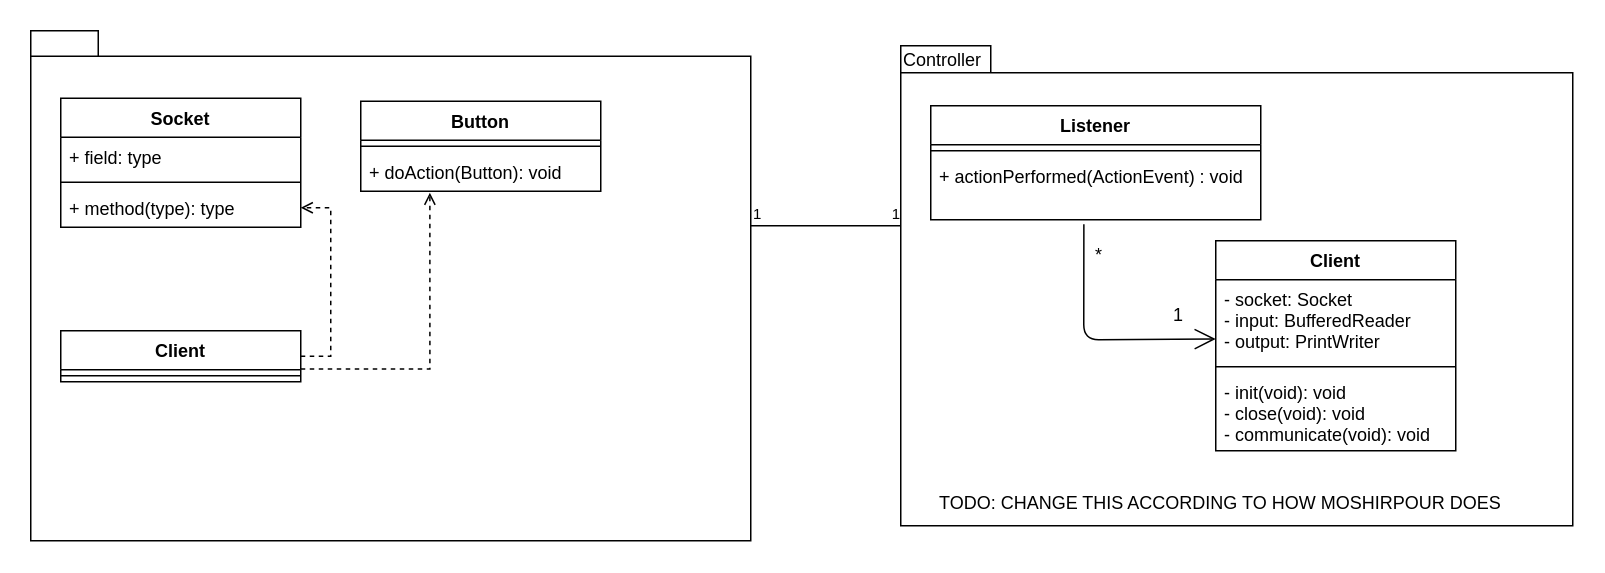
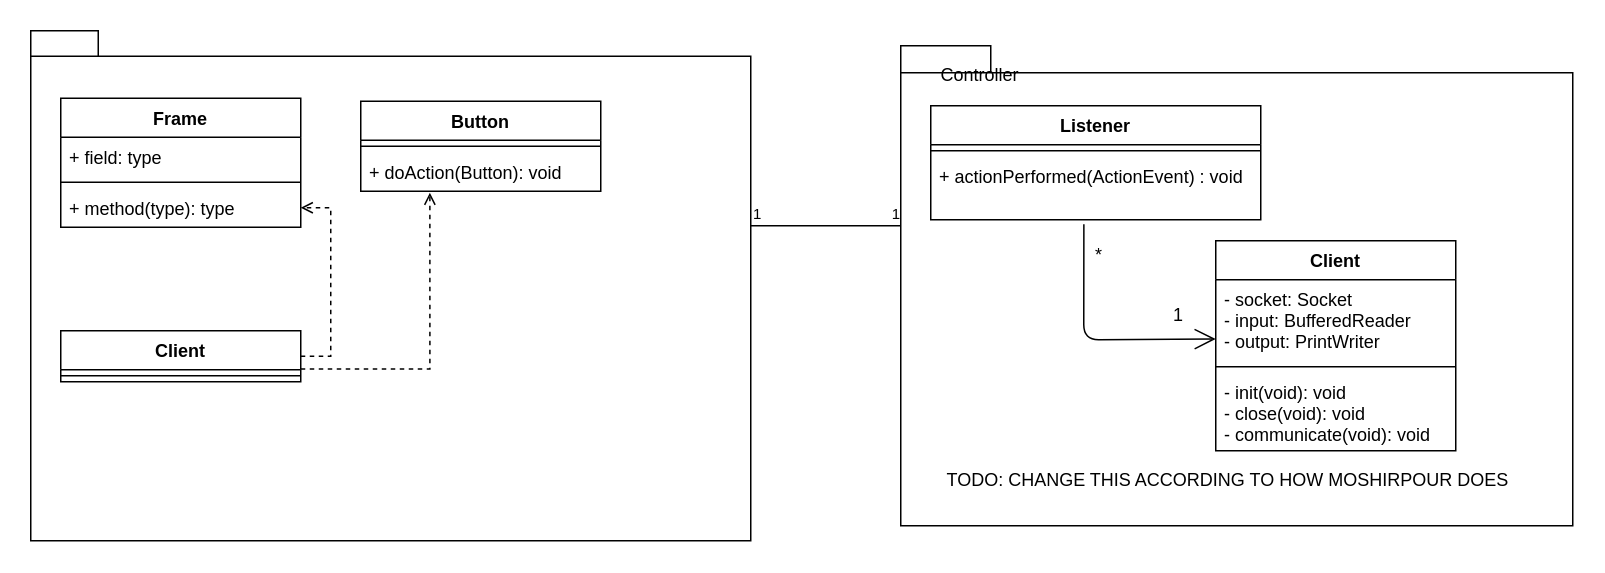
  <mxCell id="0" />
  <mxCell id="1" parent="0" />
  <mxCell id="2" value="" style="shape=folder;fontStyle=1;spacingTop=10;tabWidth=45;tabHeight=17;tabPosition=left;html=1;" vertex="1" parent="1"><mxGeometry x="20" y="20" width="480" height="340" as="geometry" /></mxCell>
  <mxCell id="3" value="" style="shape=folder;fontStyle=1;spacingTop=10;tabWidth=60;tabHeight=18;tabPosition=left;html=1;" vertex="1" parent="1"><mxGeometry x="600" y="30" width="448" height="320" as="geometry" /></mxCell>
- <mxCell id="4" value="Controller" style="text;html=1;resizable=0;points=[];autosize=1;align=left;verticalAlign=top;spacingTop=-4;" vertex="1" parent="1"><mxGeometry x="600" y="30" width="70" height="20" as="geometry" /></mxCell>
+ <mxCell id="4" value="Controller" style="text;html=1;resizable=0;points=[];autosize=1;align=left;verticalAlign=top;spacingTop=-4;" vertex="1" parent="1"><mxGeometry x="625" y="40" width="70" height="20" as="geometry" /></mxCell>
  <mxCell id="5" value="" style="endArrow=none;html=1;edgeStyle=orthogonalEdgeStyle;" edge="1" parent="1"><mxGeometry relative="1" as="geometry"><mxPoint x="500" y="150" as="sourcePoint" /><mxPoint x="600" y="150" as="targetPoint" /></mxGeometry></mxCell>
  <mxCell id="6" value="1" style="resizable=0;html=1;align=left;verticalAlign=bottom;labelBackgroundColor=#ffffff;fontSize=10;" connectable="0" vertex="1" parent="5"><mxGeometry x="-1" relative="1" as="geometry" /></mxCell>
  <mxCell id="7" value="1" style="resizable=0;html=1;align=right;verticalAlign=bottom;labelBackgroundColor=#ffffff;fontSize=10;" connectable="0" vertex="1" parent="5"><mxGeometry x="1" relative="1" as="geometry" /></mxCell>
  <mxCell id="8" value="Listener&#10;" style="swimlane;fontStyle=1;align=center;verticalAlign=top;childLayout=stackLayout;horizontal=1;startSize=26;horizontalStack=0;resizeParent=1;resizeParentMax=0;resizeLast=0;collapsible=1;marginBottom=0;" vertex="1" parent="1"><mxGeometry x="620" y="70" width="220" height="76" as="geometry" /></mxCell>
  <mxCell id="9" value="" style="line;strokeWidth=1;fillColor=none;align=left;verticalAlign=middle;spacingTop=-1;spacingLeft=3;spacingRight=3;rotatable=0;labelPosition=right;points=[];portConstraint=eastwest;" vertex="1" parent="8"><mxGeometry y="26" width="220" height="8" as="geometry" /></mxCell>
  <mxCell id="10" value="+ actionPerformed(ActionEvent) : void" style="text;strokeColor=none;fillColor=none;align=left;verticalAlign=top;spacingLeft=4;spacingRight=4;overflow=hidden;rotatable=0;points=[[0,0.5],[1,0.5]];portConstraint=eastwest;" vertex="1" parent="8"><mxGeometry y="34" width="220" height="42" as="geometry" /></mxCell>
  <mxCell id="11" value="Client" style="swimlane;fontStyle=1;align=center;verticalAlign=top;childLayout=stackLayout;horizontal=1;startSize=26;horizontalStack=0;resizeParent=1;resizeParentMax=0;resizeLast=0;collapsible=1;marginBottom=0;" vertex="1" parent="1"><mxGeometry x="810" y="160" width="160" height="140" as="geometry" /></mxCell>
  <mxCell id="12" value="- socket: Socket&#10;- input: BufferedReader&#10;- output: PrintWriter&#10;" style="text;strokeColor=none;fillColor=none;align=left;verticalAlign=top;spacingLeft=4;spacingRight=4;overflow=hidden;rotatable=0;points=[[0,0.5],[1,0.5]];portConstraint=eastwest;" vertex="1" parent="11"><mxGeometry y="26" width="160" height="54" as="geometry" /></mxCell>
  <mxCell id="13" value="" style="line;strokeWidth=1;fillColor=none;align=left;verticalAlign=middle;spacingTop=-1;spacingLeft=3;spacingRight=3;rotatable=0;labelPosition=right;points=[];portConstraint=eastwest;" vertex="1" parent="11"><mxGeometry y="80" width="160" height="8" as="geometry" /></mxCell>
  <mxCell id="14" value="- init(void): void&#10;- close(void): void&#10;- communicate(void): void&#10;" style="text;strokeColor=none;fillColor=none;align=left;verticalAlign=top;spacingLeft=4;spacingRight=4;overflow=hidden;rotatable=0;points=[[0,0.5],[1,0.5]];portConstraint=eastwest;" vertex="1" parent="11"><mxGeometry y="88" width="160" height="52" as="geometry" /></mxCell>
  <mxCell id="15" value="" style="endArrow=open;endFill=1;endSize=12;html=1;exitX=0.464;exitY=1.071;exitDx=0;exitDy=0;exitPerimeter=0;" edge="1" parent="1" source="10"><mxGeometry width="160" relative="1" as="geometry"><mxPoint x="650" y="225.5" as="sourcePoint" /><mxPoint x="810" y="225.5" as="targetPoint" /><Array as="points"><mxPoint x="722" y="226" /></Array></mxGeometry></mxCell>
  <mxCell id="16" value="1" style="text;html=1;resizable=0;points=[];autosize=1;align=left;verticalAlign=top;spacingTop=-4;" vertex="1" parent="1"><mxGeometry x="780" y="200" width="20" height="20" as="geometry" /></mxCell>
  <mxCell id="17" value="*" style="text;html=1;resizable=0;points=[];autosize=1;align=left;verticalAlign=top;spacingTop=-4;" vertex="1" parent="1"><mxGeometry x="728" y="160" width="20" height="20" as="geometry" /></mxCell>
- <mxCell id="18" value="TODO: CHANGE THIS ACCORDING TO HOW MOSHIRPOUR DOES" style="text;html=1;resizable=0;points=[];autosize=1;align=left;verticalAlign=top;spacingTop=-4;" vertex="1" parent="1"><mxGeometry x="624" y="325" width="390" height="20" as="geometry" /></mxCell>
- <mxCell id="19" value="Socket" style="swimlane;fontStyle=1;align=center;verticalAlign=top;childLayout=stackLayout;horizontal=1;startSize=26;horizontalStack=0;resizeParent=1;resizeParentMax=0;resizeLast=0;collapsible=1;marginBottom=0;" vertex="1" parent="1"><mxGeometry x="40" y="65" width="160" height="86" as="geometry" /></mxCell>
+ <mxCell id="18" value="TODO: CHANGE THIS ACCORDING TO HOW MOSHIRPOUR DOES" style="text;html=1;resizable=0;points=[];autosize=1;align=left;verticalAlign=top;spacingTop=-4;" vertex="1" parent="1"><mxGeometry x="629" y="310" width="390" height="20" as="geometry" /></mxCell>
+ <mxCell id="19" value="Frame" style="swimlane;fontStyle=1;align=center;verticalAlign=top;childLayout=stackLayout;horizontal=1;startSize=26;horizontalStack=0;resizeParent=1;resizeParentMax=0;resizeLast=0;collapsible=1;marginBottom=0;" vertex="1" parent="1"><mxGeometry x="40" y="65" width="160" height="86" as="geometry" /></mxCell>
  <mxCell id="20" value="+ field: type" style="text;strokeColor=none;fillColor=none;align=left;verticalAlign=top;spacingLeft=4;spacingRight=4;overflow=hidden;rotatable=0;points=[[0,0.5],[1,0.5]];portConstraint=eastwest;" vertex="1" parent="19"><mxGeometry y="26" width="160" height="26" as="geometry" /></mxCell>
  <mxCell id="21" value="" style="line;strokeWidth=1;fillColor=none;align=left;verticalAlign=middle;spacingTop=-1;spacingLeft=3;spacingRight=3;rotatable=0;labelPosition=right;points=[];portConstraint=eastwest;" vertex="1" parent="19"><mxGeometry y="52" width="160" height="8" as="geometry" /></mxCell>
  <mxCell id="22" value="+ method(type): type" style="text;strokeColor=none;fillColor=none;align=left;verticalAlign=top;spacingLeft=4;spacingRight=4;overflow=hidden;rotatable=0;points=[[0,0.5],[1,0.5]];portConstraint=eastwest;" vertex="1" parent="19"><mxGeometry y="60" width="160" height="26" as="geometry" /></mxCell>
  <mxCell id="23" value="Button" style="swimlane;fontStyle=1;align=center;verticalAlign=top;childLayout=stackLayout;horizontal=1;startSize=26;horizontalStack=0;resizeParent=1;resizeParentMax=0;resizeLast=0;collapsible=1;marginBottom=0;" vertex="1" parent="1"><mxGeometry x="240" y="67" width="160" height="60" as="geometry" /></mxCell>
  <mxCell id="24" value="" style="line;strokeWidth=1;fillColor=none;align=left;verticalAlign=middle;spacingTop=-1;spacingLeft=3;spacingRight=3;rotatable=0;labelPosition=right;points=[];portConstraint=eastwest;" vertex="1" parent="23"><mxGeometry y="26" width="160" height="8" as="geometry" /></mxCell>
  <mxCell id="25" value="+ doAction(Button): void" style="text;strokeColor=none;fillColor=none;align=left;verticalAlign=top;spacingLeft=4;spacingRight=4;overflow=hidden;rotatable=0;points=[[0,0.5],[1,0.5]];portConstraint=eastwest;" vertex="1" parent="23"><mxGeometry y="34" width="160" height="26" as="geometry" /></mxCell>
  <mxCell id="26" style="edgeStyle=orthogonalEdgeStyle;rounded=0;orthogonalLoop=1;jettySize=auto;html=1;exitX=1;exitY=0.5;exitDx=0;exitDy=0;entryX=1;entryY=0.5;entryDx=0;entryDy=0;dashed=1;endArrow=open;endFill=0;" edge="1" parent="1" source="28" target="22"><mxGeometry relative="1" as="geometry" /></mxCell>
  <mxCell id="27" style="edgeStyle=orthogonalEdgeStyle;rounded=0;orthogonalLoop=1;jettySize=auto;html=1;exitX=1;exitY=0.75;exitDx=0;exitDy=0;entryX=0.288;entryY=1.038;entryDx=0;entryDy=0;entryPerimeter=0;dashed=1;endArrow=open;endFill=0;" edge="1" parent="1" source="28" target="25"><mxGeometry relative="1" as="geometry" /></mxCell>
  <mxCell id="28" value="Client" style="swimlane;fontStyle=1;align=center;verticalAlign=top;childLayout=stackLayout;horizontal=1;startSize=26;horizontalStack=0;resizeParent=1;resizeParentMax=0;resizeLast=0;collapsible=1;marginBottom=0;" vertex="1" parent="1"><mxGeometry x="40" y="220" width="160" height="34" as="geometry" /></mxCell>
  <mxCell id="29" value="" style="line;strokeWidth=1;fillColor=none;align=left;verticalAlign=middle;spacingTop=-1;spacingLeft=3;spacingRight=3;rotatable=0;labelPosition=right;points=[];portConstraint=eastwest;" vertex="1" parent="28"><mxGeometry y="26" width="160" height="8" as="geometry" /></mxCell>
